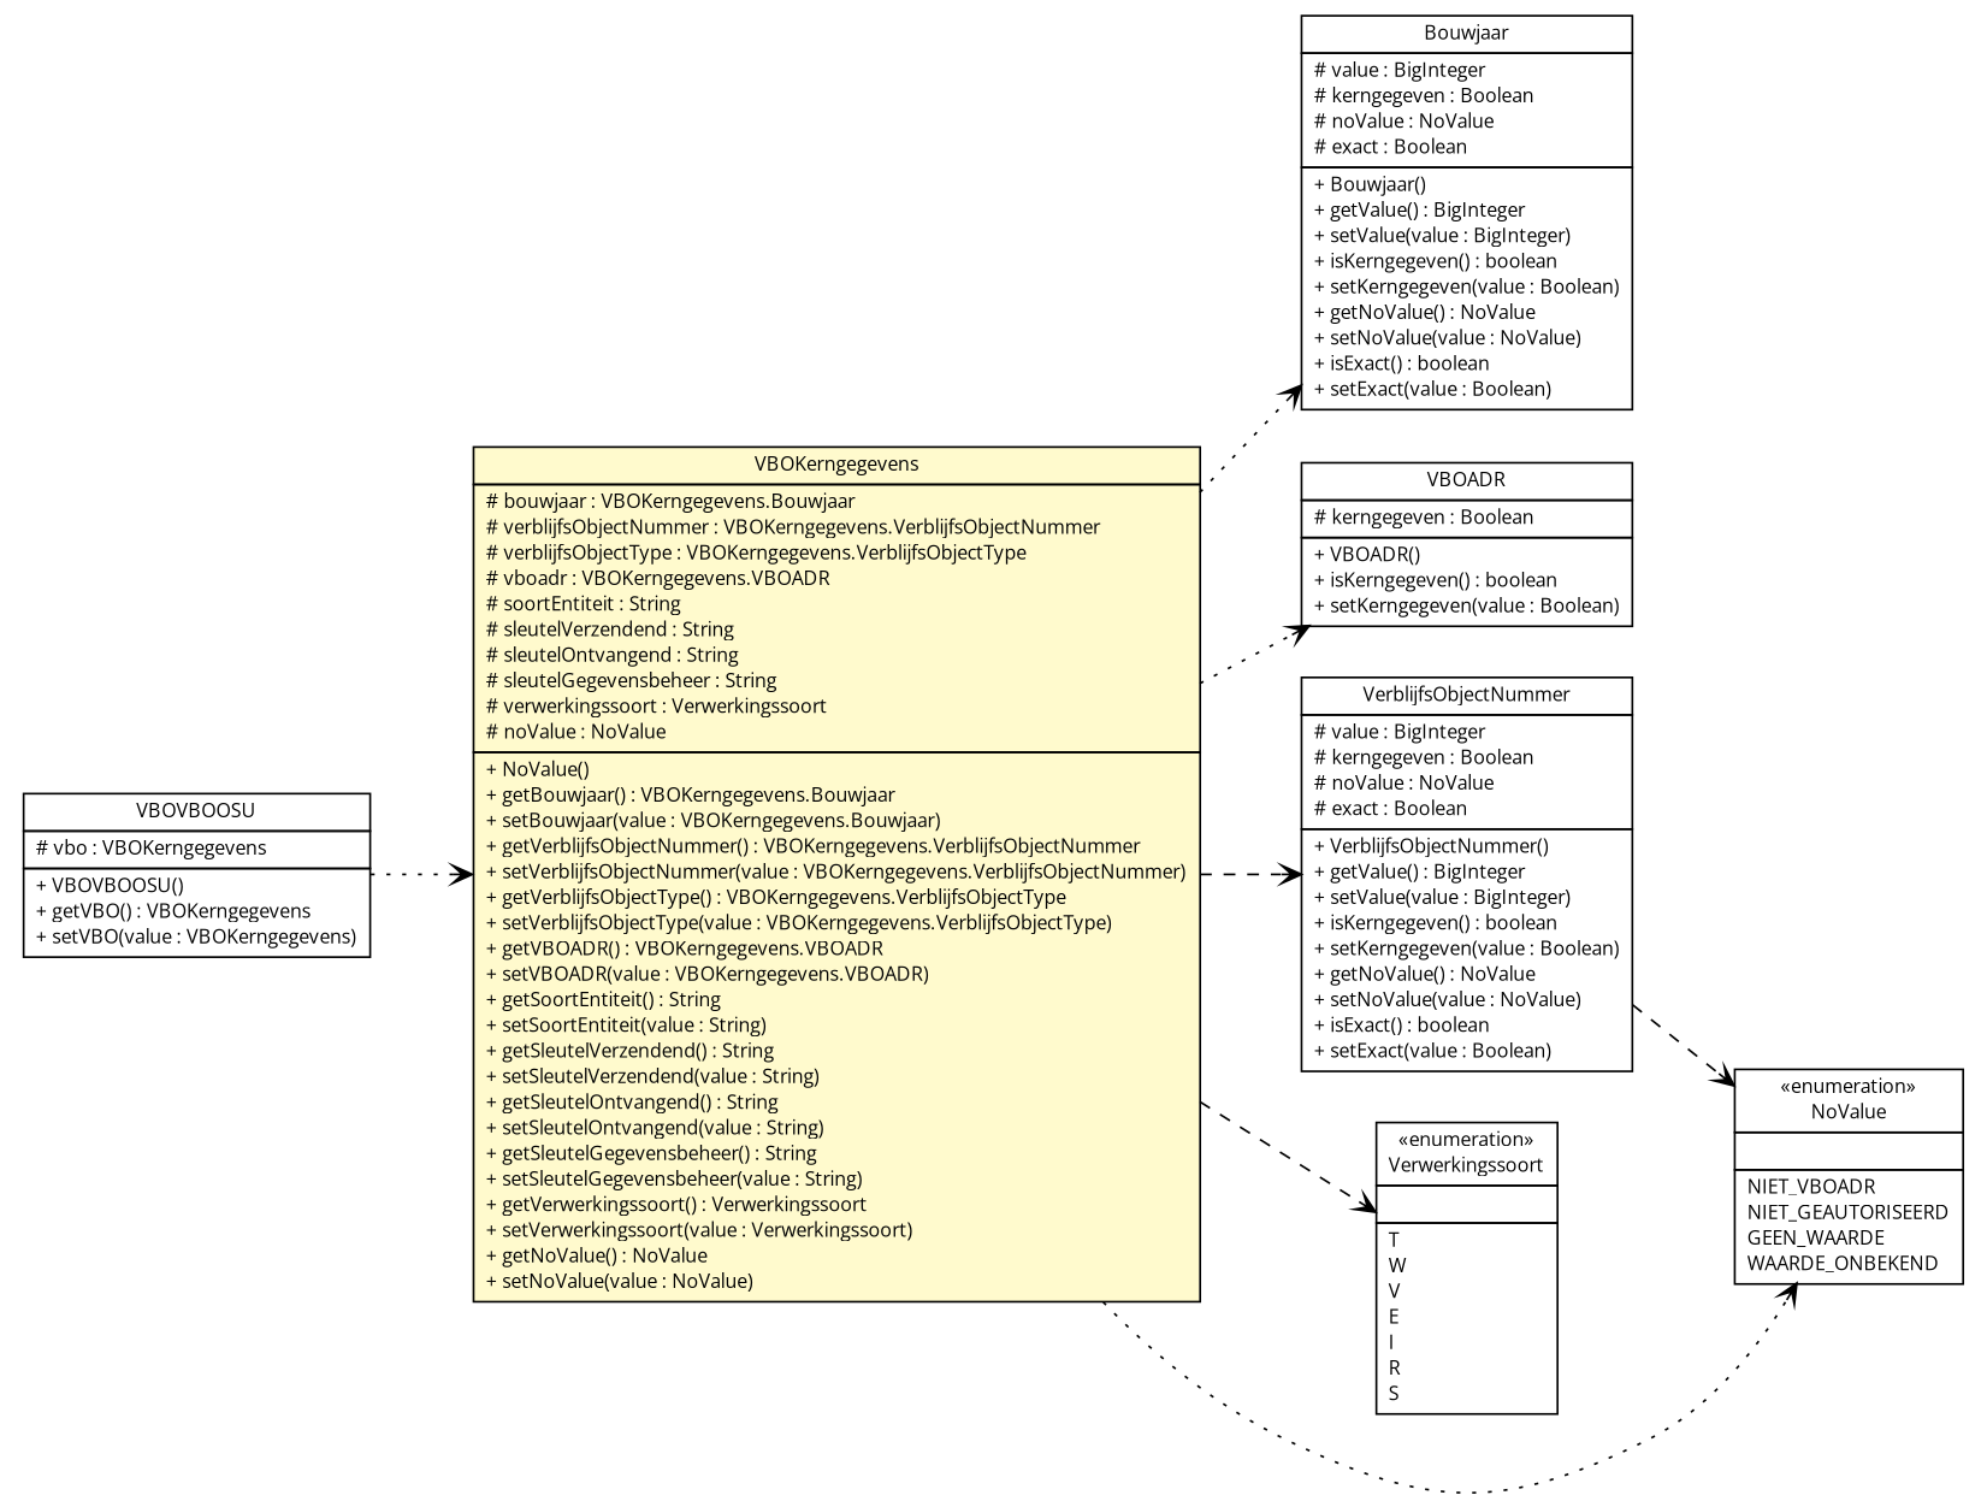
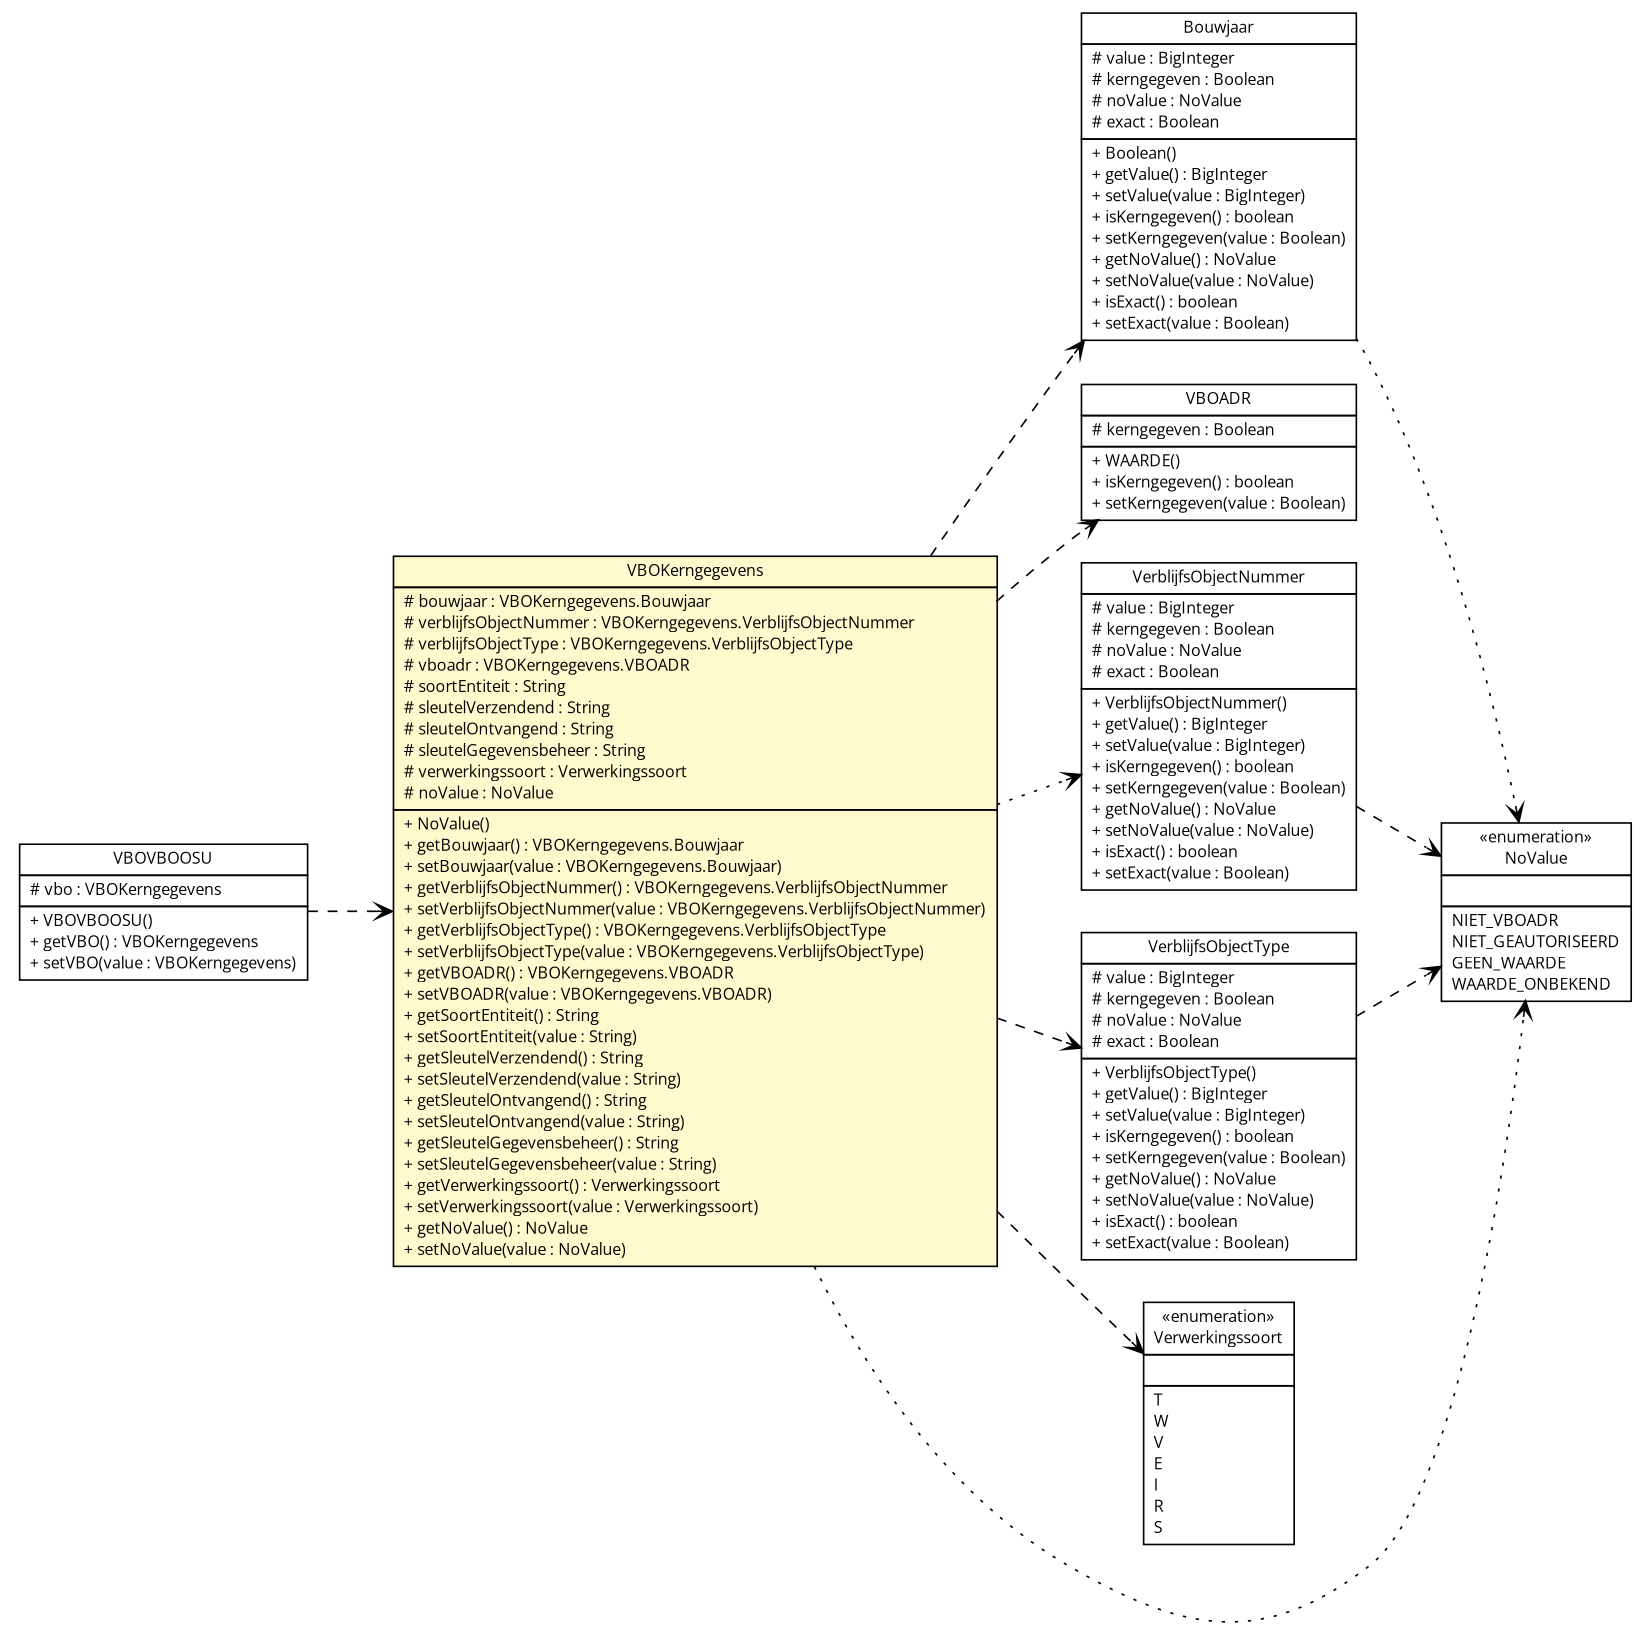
  digraph {
    fontname="Open Sans"
    nodesep=0.25
    rankdir=LR
    ranksep=0.5
    node [fontcolor=black fontname="Open Sans" fontsize=10.0 shape=plaintext]
    edge [arrowhead=open color=black fontcolor=black fontname="Open Sans" fontsize=10.0 headport=p labelfontname=Helvetica labelfontsize=10 style=dashed tailport=p]
    n1 [label=<<table title="nl.egem.stuf.sector.bg._0204.VBOKerngegevens" border="0" cellborder="1" cellspacing="0" cellpadding="2" port="p" bgcolor="lemonChiffon" href="./VBOKerngegevens.html"> 		<tr><td><table border="0" cellspacing="0" cellpadding="1"> <tr><td align="center" balign="center"> VBOKerngegevens </td></tr> 		</table></td></tr> 		<tr><td><table border="0" cellspacing="0" cellpadding="1"> <tr><td align="left" balign="left"> # bouwjaar : VBOKerngegevens.Bouwjaar </td></tr> <tr><td align="left" balign="left"> # verblijfsObjectNummer : VBOKerngegevens.VerblijfsObjectNummer </td></tr> <tr><td align="left" balign="left"> # verblijfsObjectType : VBOKerngegevens.VerblijfsObjectType </td></tr> <tr><td align="left" balign="left"> # vboadr : VBOKerngegevens.VBOADR </td></tr> <tr><td align="left" balign="left"> # soortEntiteit : String </td></tr> <tr><td align="left" balign="left"> # sleutelVerzendend : String </td></tr> <tr><td align="left" balign="left"> # sleutelOntvangend : String </td></tr> <tr><td align="left" balign="left"> # sleutelGegevensbeheer : String </td></tr> <tr><td align="left" balign="left"> # verwerkingssoort : Verwerkingssoort </td></tr> <tr><td align="left" balign="left"> # noValue : NoValue </td></tr> 		</table></td></tr> 		<tr><td><table border="0" cellspacing="0" cellpadding="1"> <tr><td align="left" balign="left"> + NoValue() </td></tr> <tr><td align="left" balign="left"> + getBouwjaar() : VBOKerngegevens.Bouwjaar </td></tr> <tr><td align="left" balign="left"> + setBouwjaar(value : VBOKerngegevens.Bouwjaar) </td></tr> <tr><td align="left" balign="left"> + getVerblijfsObjectNummer() : VBOKerngegevens.VerblijfsObjectNummer </td></tr> <tr><td align="left" balign="left"> + setVerblijfsObjectNummer(value : VBOKerngegevens.VerblijfsObjectNummer) </td></tr> <tr><td align="left" balign="left"> + getVerblijfsObjectType() : VBOKerngegevens.VerblijfsObjectType </td></tr> <tr><td align="left" balign="left"> + setVerblijfsObjectType(value : VBOKerngegevens.VerblijfsObjectType) </td></tr> <tr><td align="left" balign="left"> + getVBOADR() : VBOKerngegevens.VBOADR </td></tr> <tr><td align="left" balign="left"> + setVBOADR(value : VBOKerngegevens.VBOADR) </td></tr> <tr><td align="left" balign="left"> + getSoortEntiteit() : String </td></tr> <tr><td align="left" balign="left"> + setSoortEntiteit(value : String) </td></tr> <tr><td align="left" balign="left"> + getSleutelVerzendend() : String </td></tr> <tr><td align="left" balign="left"> + setSleutelVerzendend(value : String) </td></tr> <tr><td align="left" balign="left"> + getSleutelOntvangend() : String </td></tr> <tr><td align="left" balign="left"> + setSleutelOntvangend(value : String) </td></tr> <tr><td align="left" balign="left"> + getSleutelGegevensbeheer() : String </td></tr> <tr><td align="left" balign="left"> + setSleutelGegevensbeheer(value : String) </td></tr> <tr><td align="left" balign="left"> + getVerwerkingssoort() : Verwerkingssoort </td></tr> <tr><td align="left" balign="left"> + setVerwerkingssoort(value : Verwerkingssoort) </td></tr> <tr><td align="left" balign="left"> + getNoValue() : NoValue </td></tr> <tr><td align="left" balign="left"> + setNoValue(value : NoValue) </td></tr> 		</table></td></tr> 		</table>>]
-   n2 [label=<<table title="nl.egem.stuf.sector.bg._0204.VBOKerngegevens.Bouwjaar" border="0" cellborder="1" cellspacing="0" cellpadding="2" port="p" href="./VBOKerngegevens.Bouwjaar.html"> 		<tr><td><table border="0" cellspacing="0" cellpadding="1"> <tr><td align="center" balign="center"> Bouwjaar </td></tr> 		</table></td></tr> 		<tr><td><table border="0" cellspacing="0" cellpadding="1"> <tr><td align="left" balign="left"> # value : BigInteger </td></tr> <tr><td align="left" balign="left"> # kerngegeven : Boolean </td></tr> <tr><td align="left" balign="left"> # noValue : NoValue </td></tr> <tr><td align="left" balign="left"> # exact : Boolean </td></tr> 		</table></td></tr> 		<tr><td><table border="0" cellspacing="0" cellpadding="1"> <tr><td align="left" balign="left"> + Bouwjaar() </td></tr> <tr><td align="left" balign="left"> + getValue() : BigInteger </td></tr> <tr><td align="left" balign="left"> + setValue(value : BigInteger) </td></tr> <tr><td align="left" balign="left"> + isKerngegeven() : boolean </td></tr> <tr><td align="left" balign="left"> + setKerngegeven(value : Boolean) </td></tr> <tr><td align="left" balign="left"> + getNoValue() : NoValue </td></tr> <tr><td align="left" balign="left"> + setNoValue(value : NoValue) </td></tr> <tr><td align="left" balign="left"> + isExact() : boolean </td></tr> <tr><td align="left" balign="left"> + setExact(value : Boolean) </td></tr> 		</table></td></tr> 		</table>>]
-   n3 [label=<<table title="nl.egem.stuf.sector.bg._0204.VBOKerngegevens.VBOADR" border="0" cellborder="1" cellspacing="0" cellpadding="2" port="p" href="./VBOKerngegevens.VBOADR.html"> 		<tr><td><table border="0" cellspacing="0" cellpadding="1"> <tr><td align="center" balign="center"> VBOADR </td></tr> 		</table></td></tr> 		<tr><td><table border="0" cellspacing="0" cellpadding="1"> <tr><td align="left" balign="left"> # kerngegeven : Boolean </td></tr> 		</table></td></tr> 		<tr><td><table border="0" cellspacing="0" cellpadding="1"> <tr><td align="left" balign="left"> + VBOADR() </td></tr> <tr><td align="left" balign="left"> + isKerngegeven() : boolean </td></tr> <tr><td align="left" balign="left"> + setKerngegeven(value : Boolean) </td></tr> 		</table></td></tr> 		</table>>]
+   n2 [label=<<table title="nl.egem.stuf.sector.bg._0204.VBOKerngegevens.Bouwjaar" border="0" cellborder="1" cellspacing="0" cellpadding="2" port="p" href="./VBOKerngegevens.Bouwjaar.html"> 		<tr><td><table border="0" cellspacing="0" cellpadding="1"> <tr><td align="center" balign="center"> Bouwjaar </td></tr> 		</table></td></tr> 		<tr><td><table border="0" cellspacing="0" cellpadding="1"> <tr><td align="left" balign="left"> # value : BigInteger </td></tr> <tr><td align="left" balign="left"> # kerngegeven : Boolean </td></tr> <tr><td align="left" balign="left"> # noValue : NoValue </td></tr> <tr><td align="left" balign="left"> # exact : Boolean </td></tr> 		</table></td></tr> 		<tr><td><table border="0" cellspacing="0" cellpadding="1"> <tr><td align="left" balign="left"> + Boolean() </td></tr> <tr><td align="left" balign="left"> + getValue() : BigInteger </td></tr> <tr><td align="left" balign="left"> + setValue(value : BigInteger) </td></tr> <tr><td align="left" balign="left"> + isKerngegeven() : boolean </td></tr> <tr><td align="left" balign="left"> + setKerngegeven(value : Boolean) </td></tr> <tr><td align="left" balign="left"> + getNoValue() : NoValue </td></tr> <tr><td align="left" balign="left"> + setNoValue(value : NoValue) </td></tr> <tr><td align="left" balign="left"> + isExact() : boolean </td></tr> <tr><td align="left" balign="left"> + setExact(value : Boolean) </td></tr> 		</table></td></tr> 		</table>>]
+   n3 [label=<<table title="nl.egem.stuf.sector.bg._0204.VBOKerngegevens.VBOADR" border="0" cellborder="1" cellspacing="0" cellpadding="2" port="p" href="./VBOKerngegevens.VBOADR.html"> 		<tr><td><table border="0" cellspacing="0" cellpadding="1"> <tr><td align="center" balign="center"> VBOADR </td></tr> 		</table></td></tr> 		<tr><td><table border="0" cellspacing="0" cellpadding="1"> <tr><td align="left" balign="left"> # kerngegeven : Boolean </td></tr> 		</table></td></tr> 		<tr><td><table border="0" cellspacing="0" cellpadding="1"> <tr><td align="left" balign="left"> + WAARDE() </td></tr> <tr><td align="left" balign="left"> + isKerngegeven() : boolean </td></tr> <tr><td align="left" balign="left"> + setKerngegeven(value : Boolean) </td></tr> 		</table></td></tr> 		</table>>]
    n4 [label=<<table title="nl.egem.stuf.sector.bg._0204.VBOKerngegevens.VerblijfsObjectNummer" border="0" cellborder="1" cellspacing="0" cellpadding="2" port="p" href="./VBOKerngegevens.VerblijfsObjectNummer.html"> 		<tr><td><table border="0" cellspacing="0" cellpadding="1"> <tr><td align="center" balign="center"> VerblijfsObjectNummer </td></tr> 		</table></td></tr> 		<tr><td><table border="0" cellspacing="0" cellpadding="1"> <tr><td align="left" balign="left"> # value : BigInteger </td></tr> <tr><td align="left" balign="left"> # kerngegeven : Boolean </td></tr> <tr><td align="left" balign="left"> # noValue : NoValue </td></tr> <tr><td align="left" balign="left"> # exact : Boolean </td></tr> 		</table></td></tr> 		<tr><td><table border="0" cellspacing="0" cellpadding="1"> <tr><td align="left" balign="left"> + VerblijfsObjectNummer() </td></tr> <tr><td align="left" balign="left"> + getValue() : BigInteger </td></tr> <tr><td align="left" balign="left"> + setValue(value : BigInteger) </td></tr> <tr><td align="left" balign="left"> + isKerngegeven() : boolean </td></tr> <tr><td align="left" balign="left"> + setKerngegeven(value : Boolean) </td></tr> <tr><td align="left" balign="left"> + getNoValue() : NoValue </td></tr> <tr><td align="left" balign="left"> + setNoValue(value : NoValue) </td></tr> <tr><td align="left" balign="left"> + isExact() : boolean </td></tr> <tr><td align="left" balign="left"> + setExact(value : Boolean) </td></tr> 		</table></td></tr> 		</table>>]
+   n5 [label=<<table title="nl.egem.stuf.sector.bg._0204.VBOKerngegevens.VerblijfsObjectType" border="0" cellborder="1" cellspacing="0" cellpadding="2" port="p" href="./VBOKerngegevens.VerblijfsObjectType.html"> 		<tr><td><table border="0" cellspacing="0" cellpadding="1"> <tr><td align="center" balign="center"> VerblijfsObjectType </td></tr> 		</table></td></tr> 		<tr><td><table border="0" cellspacing="0" cellpadding="1"> <tr><td align="left" balign="left"> # value : BigInteger </td></tr> <tr><td align="left" balign="left"> # kerngegeven : Boolean </td></tr> <tr><td align="left" balign="left"> # noValue : NoValue </td></tr> <tr><td align="left" balign="left"> # exact : Boolean </td></tr> 		</table></td></tr> 		<tr><td><table border="0" cellspacing="0" cellpadding="1"> <tr><td align="left" balign="left"> + VerblijfsObjectType() </td></tr> <tr><td align="left" balign="left"> + getValue() : BigInteger </td></tr> <tr><td align="left" balign="left"> + setValue(value : BigInteger) </td></tr> <tr><td align="left" balign="left"> + isKerngegeven() : boolean </td></tr> <tr><td align="left" balign="left"> + setKerngegeven(value : Boolean) </td></tr> <tr><td align="left" balign="left"> + getNoValue() : NoValue </td></tr> <tr><td align="left" balign="left"> + setNoValue(value : NoValue) </td></tr> <tr><td align="left" balign="left"> + isExact() : boolean </td></tr> <tr><td align="left" balign="left"> + setExact(value : Boolean) </td></tr> 		</table></td></tr> 		</table>>]
    n6 [label=<<table title="nl.egem.stuf.stuf0204.Verwerkingssoort" border="0" cellborder="1" cellspacing="0" cellpadding="2" port="p" href="../../../stuf0204/Verwerkingssoort.html"> 		<tr><td><table border="0" cellspacing="0" cellpadding="1"> <tr><td align="center" balign="center"> &#171;enumeration&#187; </td></tr> <tr><td align="center" balign="center"> Verwerkingssoort </td></tr> 		</table></td></tr> 		<tr><td><table border="0" cellspacing="0" cellpadding="1"> <tr><td align="left" balign="left">  </td></tr> 		</table></td></tr> 		<tr><td><table border="0" cellspacing="0" cellpadding="1"> <tr><td align="left" balign="left"> T </td></tr> <tr><td align="left" balign="left"> W </td></tr> <tr><td align="left" balign="left"> V </td></tr> <tr><td align="left" balign="left"> E </td></tr> <tr><td align="left" balign="left"> I </td></tr> <tr><td align="left" balign="left"> R </td></tr> <tr><td align="left" balign="left"> S </td></tr> 		</table></td></tr> 		</table>>]
    n7 [label=<<table title="nl.egem.stuf.stuf0204.NoValue" border="0" cellborder="1" cellspacing="0" cellpadding="2" port="p" href="../../../stuf0204/NoValue.html"> 		<tr><td><table border="0" cellspacing="0" cellpadding="1"> <tr><td align="center" balign="center"> &#171;enumeration&#187; </td></tr> <tr><td align="center" balign="center"> NoValue </td></tr> 		</table></td></tr> 		<tr><td><table border="0" cellspacing="0" cellpadding="1"> <tr><td align="left" balign="left">  </td></tr> 		</table></td></tr> 		<tr><td><table border="0" cellspacing="0" cellpadding="1"> <tr><td align="left" balign="left"> NIET_VBOADR </td></tr> <tr><td align="left" balign="left"> NIET_GEAUTORISEERD </td></tr> <tr><td align="left" balign="left"> GEEN_WAARDE </td></tr> <tr><td align="left" balign="left"> WAARDE_ONBEKEND </td></tr> 		</table></td></tr> 		</table>>]
    n8 [label=<<table title="nl.egem.stuf.sector.bg._0204.VBOKennisgeving.VBOVBOOSU" border="0" cellborder="1" cellspacing="0" cellpadding="2" port="p" href="./VBOKennisgeving.VBOVBOOSU.html"> 		<tr><td><table border="0" cellspacing="0" cellpadding="1"> <tr><td align="center" balign="center"> VBOVBOOSU </td></tr> 		</table></td></tr> 		<tr><td><table border="0" cellspacing="0" cellpadding="1"> <tr><td align="left" balign="left"> # vbo : VBOKerngegevens </td></tr> 		</table></td></tr> 		<tr><td><table border="0" cellspacing="0" cellpadding="1"> <tr><td align="left" balign="left"> + VBOVBOOSU() </td></tr> <tr><td align="left" balign="left"> + getVBO() : VBOKerngegevens </td></tr> <tr><td align="left" balign="left"> + setVBO(value : VBOKerngegevens) </td></tr> 		</table></td></tr> 		</table>>]
-   n1 -> n2 [style=dotted]
-   n1 -> n3 [style=dotted]
-   n1 -> n4
+   n1 -> n2
+   n1 -> n3
+   n1 -> n4 [style=dotted]
+   n1 -> n5
    n1 -> n6
    n1 -> n7 [style=dotted]
+   n2 -> n7 [style=dotted]
    n4 -> n7
-   n8 -> n1 [style=dotted]
+   n5 -> n7
+   n8 -> n1
  }
